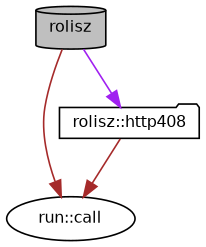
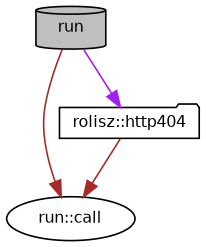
  digraph {
    rankdir=TB
    node [color=black fillcolor=white fontname=Helvetica fontsize=10 style=filled]
    edge [color=brown fontname=Helvetica fontsize=10 labelfontname=Helvetica labelfontsize=10 style=solid]
-   n1 [fillcolor=grey75 fontcolor=black height=0.2 label=rolisz shape=cylinder width=0.4]
+   n1 [fillcolor=grey75 fontcolor=black height=0.2 label=run shape=cylinder width=0.4]
    n2 [height=0.2 label="run::call" shape=ellipse width=0.4]
-   n3 [height=0.2 label="rolisz::http408" shape=folder width=0.4]
+   n3 [height=0.2 label="rolisz::http404" shape=folder width=0.4]
    n1 -> n2
    n1 -> n3 [color=purple]
    n3 -> n2
  }
